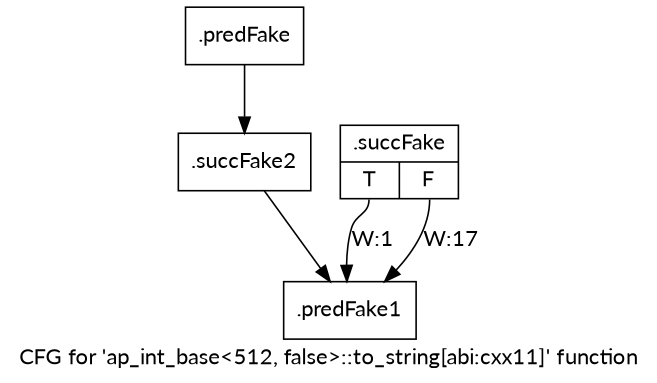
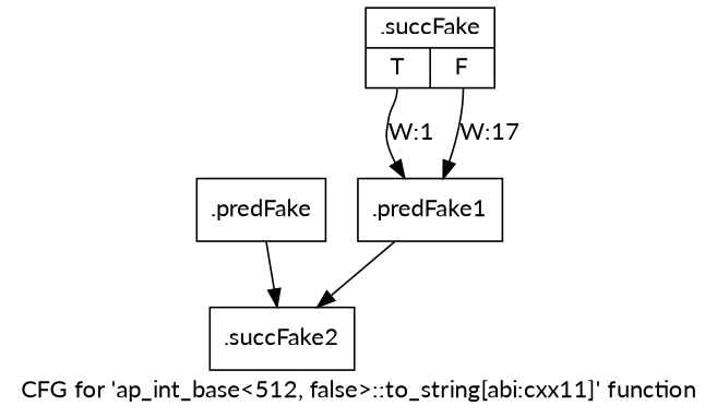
  digraph {
    fontname=Lato
    label="CFG for 'ap_int_base\<512, false\>::to_string[abi:cxx11]' function"
    node [fontname=Lato shape=record filename="/mnt/xilinx/Vitis_HLS/2021.2/include/ap_int_base.h" linenumber=1475]
    edge [execusionnum=16 filename="/mnt/xilinx/Vitis_HLS/2021.2/include/ap_int_base.h" fontname=Lato]
    n1 [label="{.predFake}" filename="" linenumber=""]
    n2 [label="{.succFake2}"]
    n3 [label="{.succFake|{<s0>T|<s1>F}}" linenumber=1474]
    n4 [label="{.predFake1}"]
    n1 -> n2
    n3 -> n4 [execusionnum=0 label="W:1" tailport=s0]
    n3 -> n4 [label="W:17" tailport=s1 execusionnum="" filename=""]
-   n2 -> n4
+   n4 -> n2
  }
